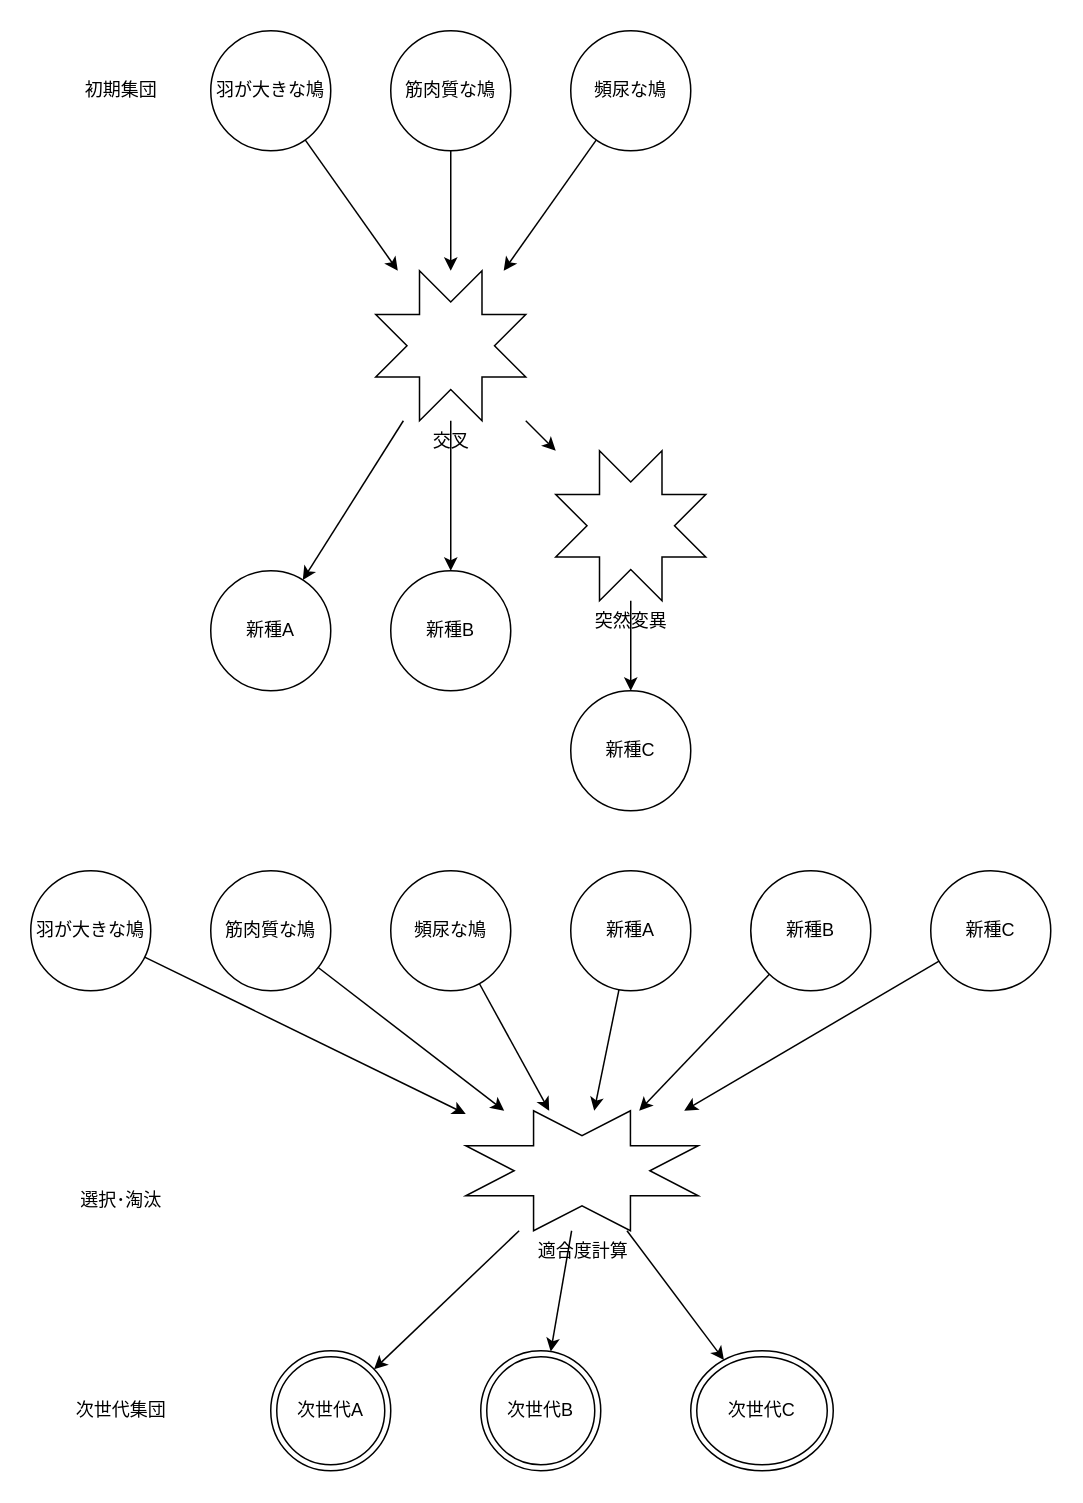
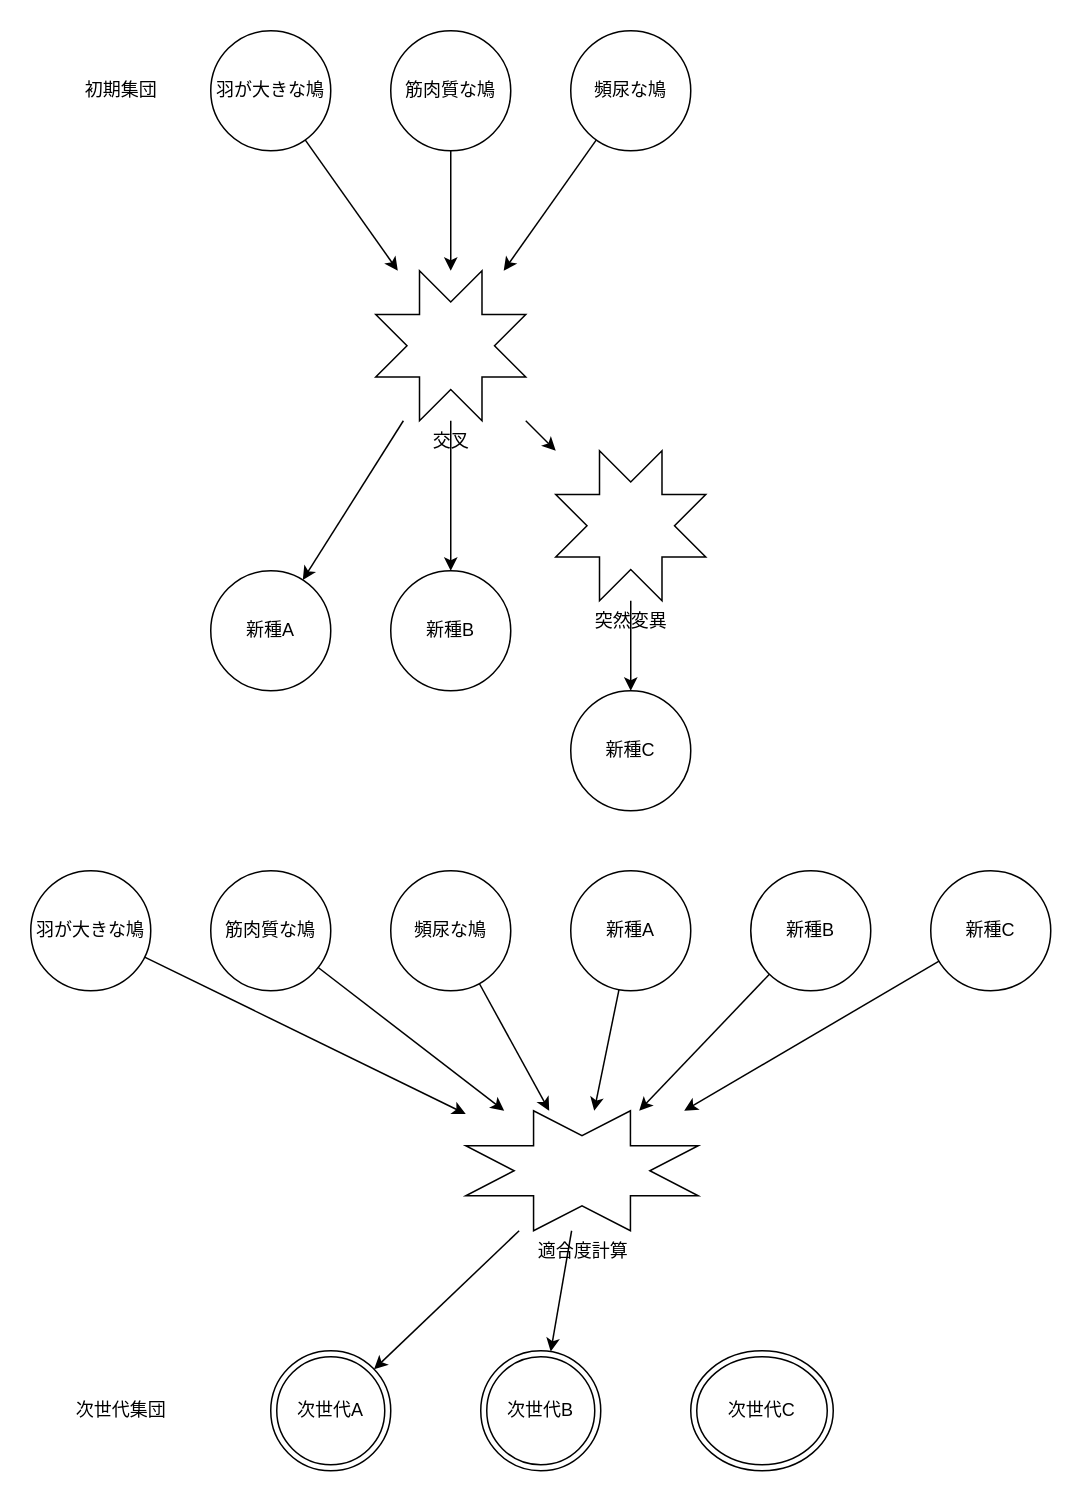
  <mxCell id="0" />
  <mxCell id="1" parent="0" />
  <mxCell id="2" style="edgeStyle=none;html=1;" edge="1" parent="1" source="3" target="11"><mxGeometry relative="1" as="geometry" /></mxCell>
  <mxCell id="3" value="羽が大きな鳩" style="ellipse;whiteSpace=wrap;html=1;aspect=fixed;" vertex="1" parent="1"><mxGeometry x="140" y="20" width="80" height="80" as="geometry" /></mxCell>
  <mxCell id="4" style="edgeStyle=none;html=1;" edge="1" parent="1" source="5" target="11"><mxGeometry relative="1" as="geometry" /></mxCell>
  <mxCell id="5" value="筋肉質な鳩" style="ellipse;whiteSpace=wrap;html=1;aspect=fixed;" vertex="1" parent="1"><mxGeometry x="260" y="20" width="80" height="80" as="geometry" /></mxCell>
  <mxCell id="6" style="edgeStyle=none;html=1;" edge="1" parent="1" source="7" target="11"><mxGeometry relative="1" as="geometry" /></mxCell>
  <mxCell id="7" value="頻尿な鳩" style="ellipse;whiteSpace=wrap;html=1;aspect=fixed;" vertex="1" parent="1"><mxGeometry x="380" y="20" width="80" height="80" as="geometry" /></mxCell>
  <mxCell id="8" style="edgeStyle=none;html=1;" edge="1" parent="1" source="11" target="12"><mxGeometry relative="1" as="geometry" /></mxCell>
  <mxCell id="9" style="edgeStyle=none;html=1;" edge="1" parent="1" source="11" target="14"><mxGeometry relative="1" as="geometry" /></mxCell>
  <mxCell id="10" style="edgeStyle=none;html=1;" edge="1" parent="1" source="11" target="17"><mxGeometry relative="1" as="geometry" /></mxCell>
  <mxCell id="11" value="交叉" style="verticalLabelPosition=bottom;verticalAlign=top;html=1;shape=mxgraph.basic.8_point_star" vertex="1" parent="1"><mxGeometry x="250" y="180" width="100" height="100" as="geometry" /></mxCell>
  <mxCell id="12" value="新種A" style="ellipse;whiteSpace=wrap;html=1;aspect=fixed;" vertex="1" parent="1"><mxGeometry x="140" y="380" width="80" height="80" as="geometry" /></mxCell>
  <mxCell id="13" value="初期集団" style="text;html=1;align=center;verticalAlign=middle;resizable=0;points=[];autosize=1;strokeColor=none;" vertex="1" parent="1"><mxGeometry x="50" y="50" width="60" height="20" as="geometry" /></mxCell>
  <mxCell id="14" value="新種B" style="ellipse;whiteSpace=wrap;html=1;aspect=fixed;" vertex="1" parent="1"><mxGeometry x="260" y="380" width="80" height="80" as="geometry" /></mxCell>
  <mxCell id="15" value="新種C" style="ellipse;whiteSpace=wrap;html=1;aspect=fixed;" vertex="1" parent="1"><mxGeometry x="380" y="460" width="80" height="80" as="geometry" /></mxCell>
  <mxCell id="16" style="edgeStyle=none;html=1;" edge="1" parent="1" source="17" target="15"><mxGeometry relative="1" as="geometry" /></mxCell>
  <mxCell id="17" value="突然変異" style="verticalLabelPosition=bottom;verticalAlign=top;html=1;shape=mxgraph.basic.8_point_star" vertex="1" parent="1"><mxGeometry x="370" y="300" width="100" height="100" as="geometry" /></mxCell>
  <mxCell id="18" style="edgeStyle=none;html=1;" edge="1" parent="1" source="19" target="33"><mxGeometry relative="1" as="geometry" /></mxCell>
  <mxCell id="19" value="羽が大きな鳩" style="ellipse;whiteSpace=wrap;html=1;aspect=fixed;" vertex="1" parent="1"><mxGeometry x="20" y="580" width="80" height="80" as="geometry" /></mxCell>
  <mxCell id="20" style="edgeStyle=none;html=1;" edge="1" parent="1" source="21" target="33"><mxGeometry relative="1" as="geometry" /></mxCell>
  <mxCell id="21" value="筋肉質な鳩" style="ellipse;whiteSpace=wrap;html=1;aspect=fixed;" vertex="1" parent="1"><mxGeometry x="140" y="580" width="80" height="80" as="geometry" /></mxCell>
  <mxCell id="22" style="edgeStyle=none;html=1;" edge="1" parent="1" source="23" target="33"><mxGeometry relative="1" as="geometry" /></mxCell>
  <mxCell id="23" value="頻尿な鳩" style="ellipse;whiteSpace=wrap;html=1;aspect=fixed;" vertex="1" parent="1"><mxGeometry x="260" y="580" width="80" height="80" as="geometry" /></mxCell>
  <mxCell id="24" style="edgeStyle=none;html=1;" edge="1" parent="1" source="25" target="33"><mxGeometry relative="1" as="geometry" /></mxCell>
  <mxCell id="25" value="新種C" style="ellipse;whiteSpace=wrap;html=1;aspect=fixed;" vertex="1" parent="1"><mxGeometry x="620" y="580" width="80" height="80" as="geometry" /></mxCell>
  <mxCell id="26" style="edgeStyle=none;html=1;" edge="1" parent="1" source="27" target="33"><mxGeometry relative="1" as="geometry" /></mxCell>
  <mxCell id="27" value="新種B" style="ellipse;whiteSpace=wrap;html=1;aspect=fixed;" vertex="1" parent="1"><mxGeometry x="500" y="580" width="80" height="80" as="geometry" /></mxCell>
  <mxCell id="28" style="edgeStyle=none;html=1;" edge="1" parent="1" source="29" target="33"><mxGeometry relative="1" as="geometry" /></mxCell>
  <mxCell id="29" value="新種A" style="ellipse;whiteSpace=wrap;html=1;aspect=fixed;" vertex="1" parent="1"><mxGeometry x="380" y="580" width="80" height="80" as="geometry" /></mxCell>
  <mxCell id="30" style="edgeStyle=none;html=1;" edge="1" parent="1" source="33" target="34"><mxGeometry relative="1" as="geometry" /></mxCell>
  <mxCell id="31" style="edgeStyle=none;html=1;" edge="1" parent="1" source="33" target="37"><mxGeometry relative="1" as="geometry" /></mxCell>
- <mxCell id="32" style="edgeStyle=none;html=1;" edge="1" parent="1" source="33" target="38"><mxGeometry relative="1" as="geometry" /></mxCell>
  <mxCell id="33" value="適合度計算" style="verticalLabelPosition=bottom;verticalAlign=top;html=1;shape=mxgraph.basic.8_point_star" vertex="1" parent="1"><mxGeometry x="310" y="740" width="155" height="80" as="geometry" /></mxCell>
  <mxCell id="34" value="次世代A" style="ellipse;shape=doubleEllipse;whiteSpace=wrap;html=1;aspect=fixed;" vertex="1" parent="1"><mxGeometry x="180" y="900" width="80" height="80" as="geometry" /></mxCell>
  <mxCell id="35" value="次世代集団" style="text;html=1;align=center;verticalAlign=middle;resizable=0;points=[];autosize=1;strokeColor=none;" vertex="1" parent="1"><mxGeometry x="40" y="930" width="80" height="20" as="geometry" /></mxCell>
- <mxCell id="36" value="選択･淘汰" style="text;html=1;align=center;verticalAlign=middle;resizable=0;points=[];autosize=1;strokeColor=none;" vertex="1" parent="1"><mxGeometry x="45" y="790" width="70" height="20" as="geometry" /></mxCell>
  <mxCell id="37" value="次世代B" style="ellipse;shape=doubleEllipse;whiteSpace=wrap;html=1;aspect=fixed;" vertex="1" parent="1"><mxGeometry x="320" y="900" width="80" height="80" as="geometry" /></mxCell>
  <mxCell id="38" value="次世代C" style="ellipse;shape=doubleEllipse;whiteSpace=wrap;html=1;aspect=fixed;" vertex="1" parent="1"><mxGeometry x="460" y="900" width="95" height="80" as="geometry" /></mxCell>
